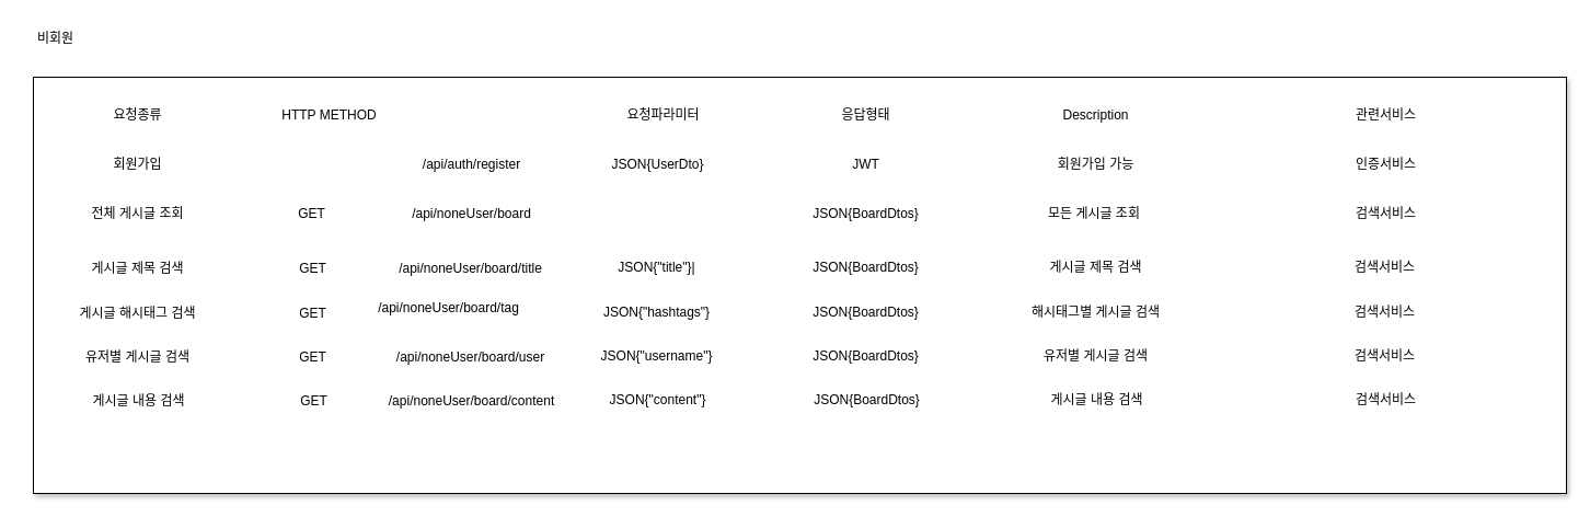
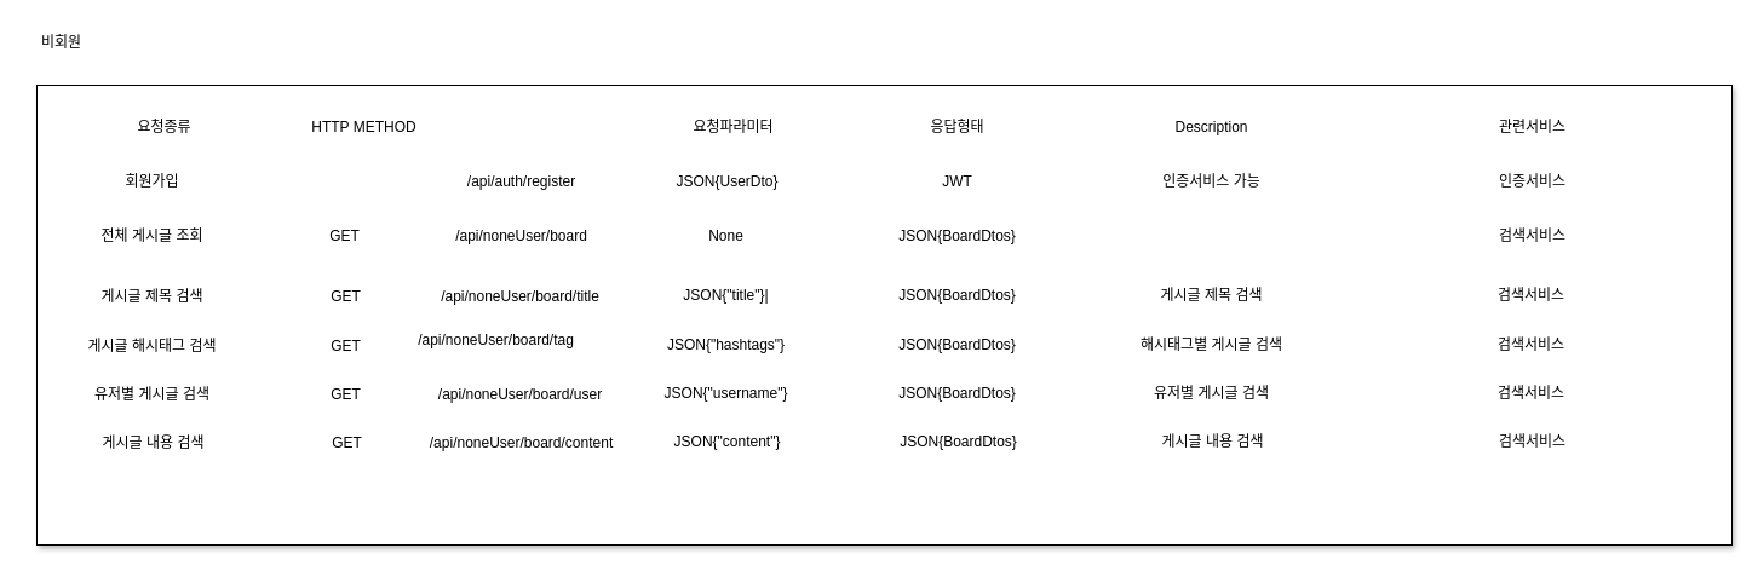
  <mxCell id="0" />
  <mxCell id="1" parent="0" />
  <mxCell id="2" value="비회원" style="text;html=1;align=center;verticalAlign=middle;resizable=0;points=[];autosize=1;strokeColor=none;fillColor=none;" parent="1" vertex="1"><mxGeometry x="20" y="20" width="60" height="30" as="geometry" /></mxCell>
  <mxCell id="3" value="" style="rounded=0;whiteSpace=wrap;html=1;align=left;shadow=1;" parent="1" vertex="1"><mxGeometry x="30" y="70" width="1400" height="380" as="geometry" /></mxCell>
- <mxCell id="4" value="요청종류" style="text;html=1;align=center;verticalAlign=middle;resizable=0;points=[];autosize=1;strokeColor=none;fillColor=none;" parent="1" vertex="1"><mxGeometry x="90" y="90" width="70" height="30" as="geometry" /></mxCell>
+ <mxCell id="4" value="요청종류" style="text;html=1;align=center;verticalAlign=middle;resizable=0;points=[];autosize=1;strokeColor=none;fillColor=none;" parent="1" vertex="1"><mxGeometry x="100" y="90" width="70" height="30" as="geometry" /></mxCell>
  <mxCell id="5" value="관련서비스" style="text;html=1;align=center;verticalAlign=middle;resizable=0;points=[];autosize=1;strokeColor=none;fillColor=none;" parent="1" vertex="1"><mxGeometry x="1225" y="90" width="80" height="30" as="geometry" /></mxCell>
  <mxCell id="6" value="Description" style="text;html=1;align=center;verticalAlign=middle;resizable=0;points=[];autosize=1;strokeColor=none;fillColor=none;" parent="1" vertex="1"><mxGeometry x="960" y="90" width="80" height="30" as="geometry" /></mxCell>
  <mxCell id="7" value="요청파라미터" style="text;html=1;align=center;verticalAlign=middle;resizable=0;points=[];autosize=1;strokeColor=none;fillColor=none;" parent="1" vertex="1"><mxGeometry x="555" y="90" width="100" height="30" as="geometry" /></mxCell>
  <mxCell id="8" value="응답형태" style="text;html=1;align=center;verticalAlign=middle;resizable=0;points=[];autosize=1;strokeColor=none;fillColor=none;" parent="1" vertex="1"><mxGeometry x="755" y="90" width="70" height="30" as="geometry" /></mxCell>
  <mxCell id="9" value="회원가입" style="text;html=1;align=center;verticalAlign=middle;resizable=0;points=[];autosize=1;strokeColor=none;fillColor=none;" parent="1" vertex="1"><mxGeometry x="90" y="135" width="70" height="30" as="geometry" /></mxCell>
  <mxCell id="10" value="/api/auth/register" style="text;html=1;align=center;verticalAlign=middle;resizable=0;points=[];autosize=1;strokeColor=none;fillColor=none;" parent="1" vertex="1"><mxGeometry x="375" y="135" width="110" height="30" as="geometry" /></mxCell>
  <mxCell id="11" value="JSON{UserDto}" style="text;html=1;align=center;verticalAlign=middle;resizable=0;points=[];autosize=1;strokeColor=none;fillColor=none;" parent="1" vertex="1"><mxGeometry x="545" y="135" width="110" height="30" as="geometry" /></mxCell>
- <mxCell id="12" value="회원가입 가능" style="text;html=1;align=center;verticalAlign=middle;resizable=0;points=[];autosize=1;strokeColor=none;fillColor=none;" parent="1" vertex="1"><mxGeometry x="950" y="135" width="100" height="30" as="geometry" /></mxCell>
+ <mxCell id="12" value="인증서비스 가능" style="text;html=1;align=center;verticalAlign=middle;resizable=0;points=[];autosize=1;strokeColor=none;fillColor=none;" parent="1" vertex="1"><mxGeometry x="950" y="135" width="100" height="30" as="geometry" /></mxCell>
  <mxCell id="13" value="인증서비스" style="text;html=1;align=center;verticalAlign=middle;resizable=0;points=[];autosize=1;strokeColor=none;fillColor=none;" parent="1" vertex="1"><mxGeometry x="1225" y="135" width="80" height="30" as="geometry" /></mxCell>
  <mxCell id="14" value="검색서비스" style="text;html=1;align=center;verticalAlign=middle;resizable=0;points=[];autosize=1;strokeColor=none;fillColor=none;" parent="1" vertex="1"><mxGeometry x="1225" y="180" width="80" height="30" as="geometry" /></mxCell>
  <mxCell id="15" value="전체 게시글 조회" style="text;html=1;align=center;verticalAlign=middle;resizable=0;points=[];autosize=1;strokeColor=none;fillColor=none;" parent="1" vertex="1"><mxGeometry x="70" y="180" width="110" height="30" as="geometry" /></mxCell>
  <mxCell id="16" value="/api/noneUser/board" style="text;html=1;align=center;verticalAlign=middle;resizable=0;points=[];autosize=1;strokeColor=none;fillColor=none;" parent="1" vertex="1"><mxGeometry x="365" y="180" width="130" height="30" as="geometry" /></mxCell>
  <mxCell id="17" value="게시글 제목 검색" style="text;html=1;align=center;verticalAlign=middle;resizable=0;points=[];autosize=1;strokeColor=none;fillColor=none;" parent="1" vertex="1"><mxGeometry x="70" y="230" width="110" height="30" as="geometry" /></mxCell>
  <mxCell id="18" value="/api/noneUser/board/title" style="text;html=1;align=center;verticalAlign=middle;resizable=0;points=[];autosize=1;strokeColor=none;fillColor=none;" parent="1" vertex="1"><mxGeometry x="354" y="230" width="150" height="30" as="geometry" /></mxCell>
  <mxCell id="19" value="검색서비스" style="text;html=1;align=center;verticalAlign=middle;resizable=0;points=[];autosize=1;strokeColor=none;fillColor=none;" parent="1" vertex="1"><mxGeometry x="1224" y="229" width="80" height="30" as="geometry" /></mxCell>
+ <mxCell id="20" value="None" style="text;html=1;align=center;verticalAlign=middle;resizable=0;points=[];autosize=1;strokeColor=none;fillColor=none;" parent="1" vertex="1"><mxGeometry x="574" y="180" width="50" height="30" as="geometry" /></mxCell>
  <mxCell id="21" value="JSON{&quot;title&quot;}|" style="text;html=1;align=center;verticalAlign=middle;resizable=0;points=[];autosize=1;strokeColor=none;fillColor=none;" parent="1" vertex="1"><mxGeometry x="554" y="229" width="90" height="30" as="geometry" /></mxCell>
- <mxCell id="22" value="모든 게시글 조회" style="text;html=1;align=left;verticalAlign=middle;resizable=0;points=[];autosize=1;strokeColor=none;fillColor=none;" parent="1" vertex="1"><mxGeometry x="955" y="180" width="110" height="30" as="geometry" /></mxCell>
  <mxCell id="23" value="게시글 제목 검색" style="text;html=1;align=center;verticalAlign=middle;resizable=0;points=[];autosize=1;strokeColor=none;fillColor=none;" parent="1" vertex="1"><mxGeometry x="945" y="229" width="110" height="30" as="geometry" /></mxCell>
  <mxCell id="24" value="JSON{BoardDtos}" style="text;html=1;align=center;verticalAlign=middle;resizable=0;points=[];autosize=1;strokeColor=none;fillColor=none;" parent="1" vertex="1"><mxGeometry x="730" y="180" width="120" height="30" as="geometry" /></mxCell>
  <mxCell id="25" value="JSON{BoardDtos}" style="text;html=1;align=center;verticalAlign=middle;resizable=0;points=[];autosize=1;strokeColor=none;fillColor=none;" parent="1" vertex="1"><mxGeometry x="730" y="229" width="120" height="30" as="geometry" /></mxCell>
  <mxCell id="26" value="JWT" style="text;html=1;align=center;verticalAlign=middle;resizable=0;points=[];autosize=1;strokeColor=none;fillColor=none;" parent="1" vertex="1"><mxGeometry x="765" y="135" width="50" height="30" as="geometry" /></mxCell>
  <mxCell id="27" value="HTTP METHOD" style="text;html=1;align=center;verticalAlign=middle;resizable=0;points=[];autosize=1;strokeColor=none;fillColor=none;" parent="1" vertex="1"><mxGeometry x="245" y="90" width="110" height="30" as="geometry" /></mxCell>
  <mxCell id="28" value="GET" style="text;html=1;align=center;verticalAlign=middle;resizable=0;points=[];autosize=1;strokeColor=none;fillColor=none;" parent="1" vertex="1"><mxGeometry x="259" y="180" width="50" height="30" as="geometry" /></mxCell>
  <mxCell id="29" value="GET" style="text;html=1;align=center;verticalAlign=middle;resizable=0;points=[];autosize=1;strokeColor=none;fillColor=none;" parent="1" vertex="1"><mxGeometry x="260" y="230" width="50" height="30" as="geometry" /></mxCell>
  <mxCell id="30" value="게시글 해시태그 검색" style="text;html=1;align=center;verticalAlign=middle;resizable=0;points=[];autosize=1;strokeColor=none;fillColor=none;" parent="1" vertex="1"><mxGeometry x="55" y="271" width="140" height="30" as="geometry" /></mxCell>
  <mxCell id="31" value="/api/noneUser/board/tag" style="text;html=1;align=center;verticalAlign=middle;resizable=0;points=[];autosize=1;strokeColor=none;fillColor=none;" parent="1" vertex="1"><mxGeometry x="334" y="266" width="150" height="30" as="geometry" /></mxCell>
  <mxCell id="32" value="검색서비스" style="text;html=1;align=center;verticalAlign=middle;resizable=0;points=[];autosize=1;strokeColor=none;fillColor=none;" parent="1" vertex="1"><mxGeometry x="1224" y="270" width="80" height="30" as="geometry" /></mxCell>
  <mxCell id="33" value="JSON{&quot;hashtags&quot;}" style="text;html=1;align=center;verticalAlign=middle;resizable=0;points=[];autosize=1;strokeColor=none;fillColor=none;" parent="1" vertex="1"><mxGeometry x="539" y="270" width="120" height="30" as="geometry" /></mxCell>
  <mxCell id="34" value="해시태그별 게시글 검색" style="text;html=1;align=center;verticalAlign=middle;resizable=0;points=[];autosize=1;strokeColor=none;fillColor=none;" parent="1" vertex="1"><mxGeometry x="925" y="270" width="150" height="30" as="geometry" /></mxCell>
  <mxCell id="35" value="JSON{BoardDtos}" style="text;html=1;align=center;verticalAlign=middle;resizable=0;points=[];autosize=1;strokeColor=none;fillColor=none;" parent="1" vertex="1"><mxGeometry x="730" y="270" width="120" height="30" as="geometry" /></mxCell>
  <mxCell id="36" value="GET" style="text;html=1;align=center;verticalAlign=middle;resizable=0;points=[];autosize=1;strokeColor=none;fillColor=none;" parent="1" vertex="1"><mxGeometry x="260" y="271" width="50" height="30" as="geometry" /></mxCell>
  <mxCell id="37" value="유저별 게시글 검색" style="text;html=1;align=center;verticalAlign=middle;resizable=0;points=[];autosize=1;strokeColor=none;fillColor=none;" parent="1" vertex="1"><mxGeometry x="60" y="311" width="130" height="30" as="geometry" /></mxCell>
  <mxCell id="38" value="/api/noneUser/board/user" style="text;html=1;align=center;verticalAlign=middle;resizable=0;points=[];autosize=1;strokeColor=none;fillColor=none;" parent="1" vertex="1"><mxGeometry x="349" y="311" width="160" height="30" as="geometry" /></mxCell>
  <mxCell id="39" value="검색서비스" style="text;html=1;align=center;verticalAlign=middle;resizable=0;points=[];autosize=1;strokeColor=none;fillColor=none;" parent="1" vertex="1"><mxGeometry x="1224" y="310" width="80" height="30" as="geometry" /></mxCell>
  <mxCell id="40" value="JSON{&quot;username&quot;}" style="text;html=1;align=center;verticalAlign=middle;resizable=0;points=[];autosize=1;strokeColor=none;fillColor=none;" parent="1" vertex="1"><mxGeometry x="534" y="310" width="130" height="30" as="geometry" /></mxCell>
  <mxCell id="41" value="유저별 게시글 검색" style="text;html=1;align=center;verticalAlign=middle;resizable=0;points=[];autosize=1;strokeColor=none;fillColor=none;" parent="1" vertex="1"><mxGeometry x="935" y="310" width="130" height="30" as="geometry" /></mxCell>
  <mxCell id="42" value="JSON{BoardDtos}" style="text;html=1;align=center;verticalAlign=middle;resizable=0;points=[];autosize=1;strokeColor=none;fillColor=none;" parent="1" vertex="1"><mxGeometry x="730" y="310" width="120" height="30" as="geometry" /></mxCell>
  <mxCell id="43" value="GET" style="text;html=1;align=center;verticalAlign=middle;resizable=0;points=[];autosize=1;strokeColor=none;fillColor=none;" parent="1" vertex="1"><mxGeometry x="260" y="311" width="50" height="30" as="geometry" /></mxCell>
  <mxCell id="44" value="게시글 내용 검색" style="text;html=1;align=center;verticalAlign=middle;resizable=0;points=[];autosize=1;strokeColor=none;fillColor=none;" vertex="1" parent="1"><mxGeometry x="76" y="351" width="100" height="30" as="geometry" /></mxCell>
  <mxCell id="45" value="/api/noneUser/board/content" style="text;html=1;align=center;verticalAlign=middle;resizable=0;points=[];autosize=1;strokeColor=none;fillColor=none;" vertex="1" parent="1"><mxGeometry x="345" y="351" width="170" height="30" as="geometry" /></mxCell>
  <mxCell id="46" value="검색서비스" style="text;html=1;align=center;verticalAlign=middle;resizable=0;points=[];autosize=1;strokeColor=none;fillColor=none;" vertex="1" parent="1"><mxGeometry x="1225" y="350" width="80" height="30" as="geometry" /></mxCell>
  <mxCell id="47" value="JSON{&quot;content&quot;}" style="text;html=1;align=center;verticalAlign=middle;resizable=0;points=[];autosize=1;strokeColor=none;fillColor=none;" vertex="1" parent="1"><mxGeometry x="545" y="350" width="110" height="30" as="geometry" /></mxCell>
  <mxCell id="48" value="게시글 내용 검색" style="text;html=1;align=center;verticalAlign=middle;resizable=0;points=[];autosize=1;strokeColor=none;fillColor=none;" vertex="1" parent="1"><mxGeometry x="951" y="350" width="100" height="30" as="geometry" /></mxCell>
  <mxCell id="49" value="JSON{BoardDtos}" style="text;html=1;align=center;verticalAlign=middle;resizable=0;points=[];autosize=1;strokeColor=none;fillColor=none;" vertex="1" parent="1"><mxGeometry x="731" y="350" width="120" height="30" as="geometry" /></mxCell>
  <mxCell id="50" value="GET" style="text;html=1;align=center;verticalAlign=middle;resizable=0;points=[];autosize=1;strokeColor=none;fillColor=none;" vertex="1" parent="1"><mxGeometry x="261" y="351" width="50" height="30" as="geometry" /></mxCell>
